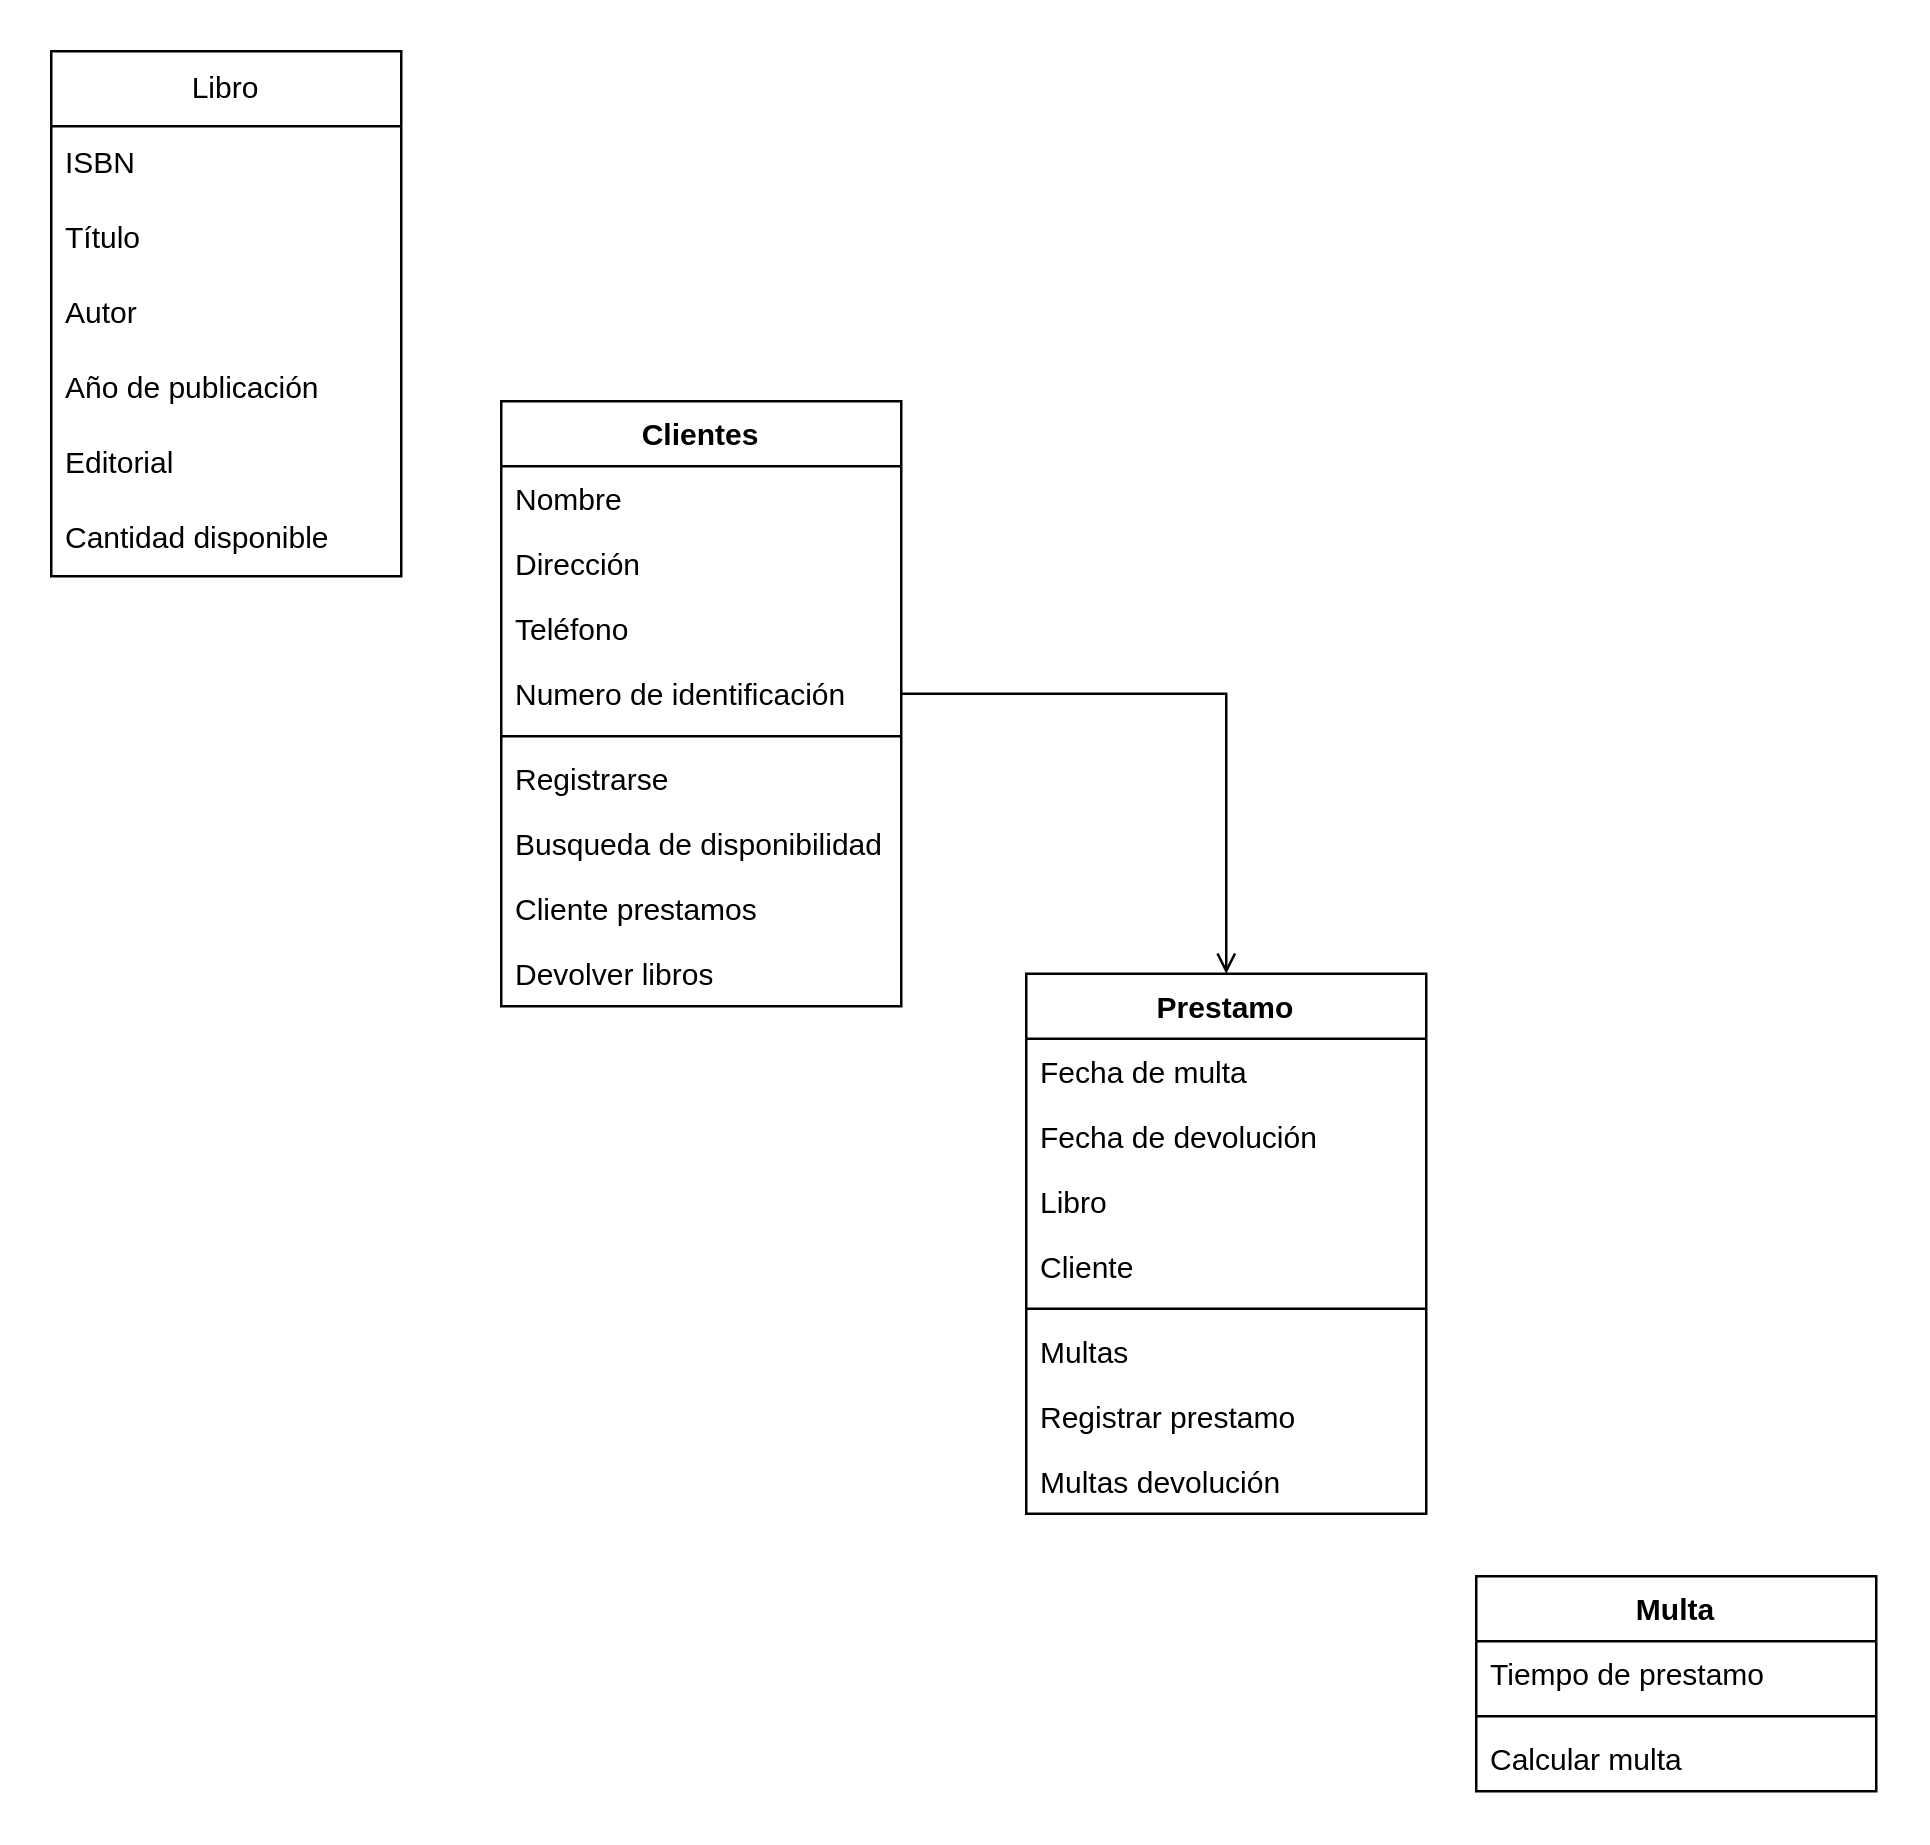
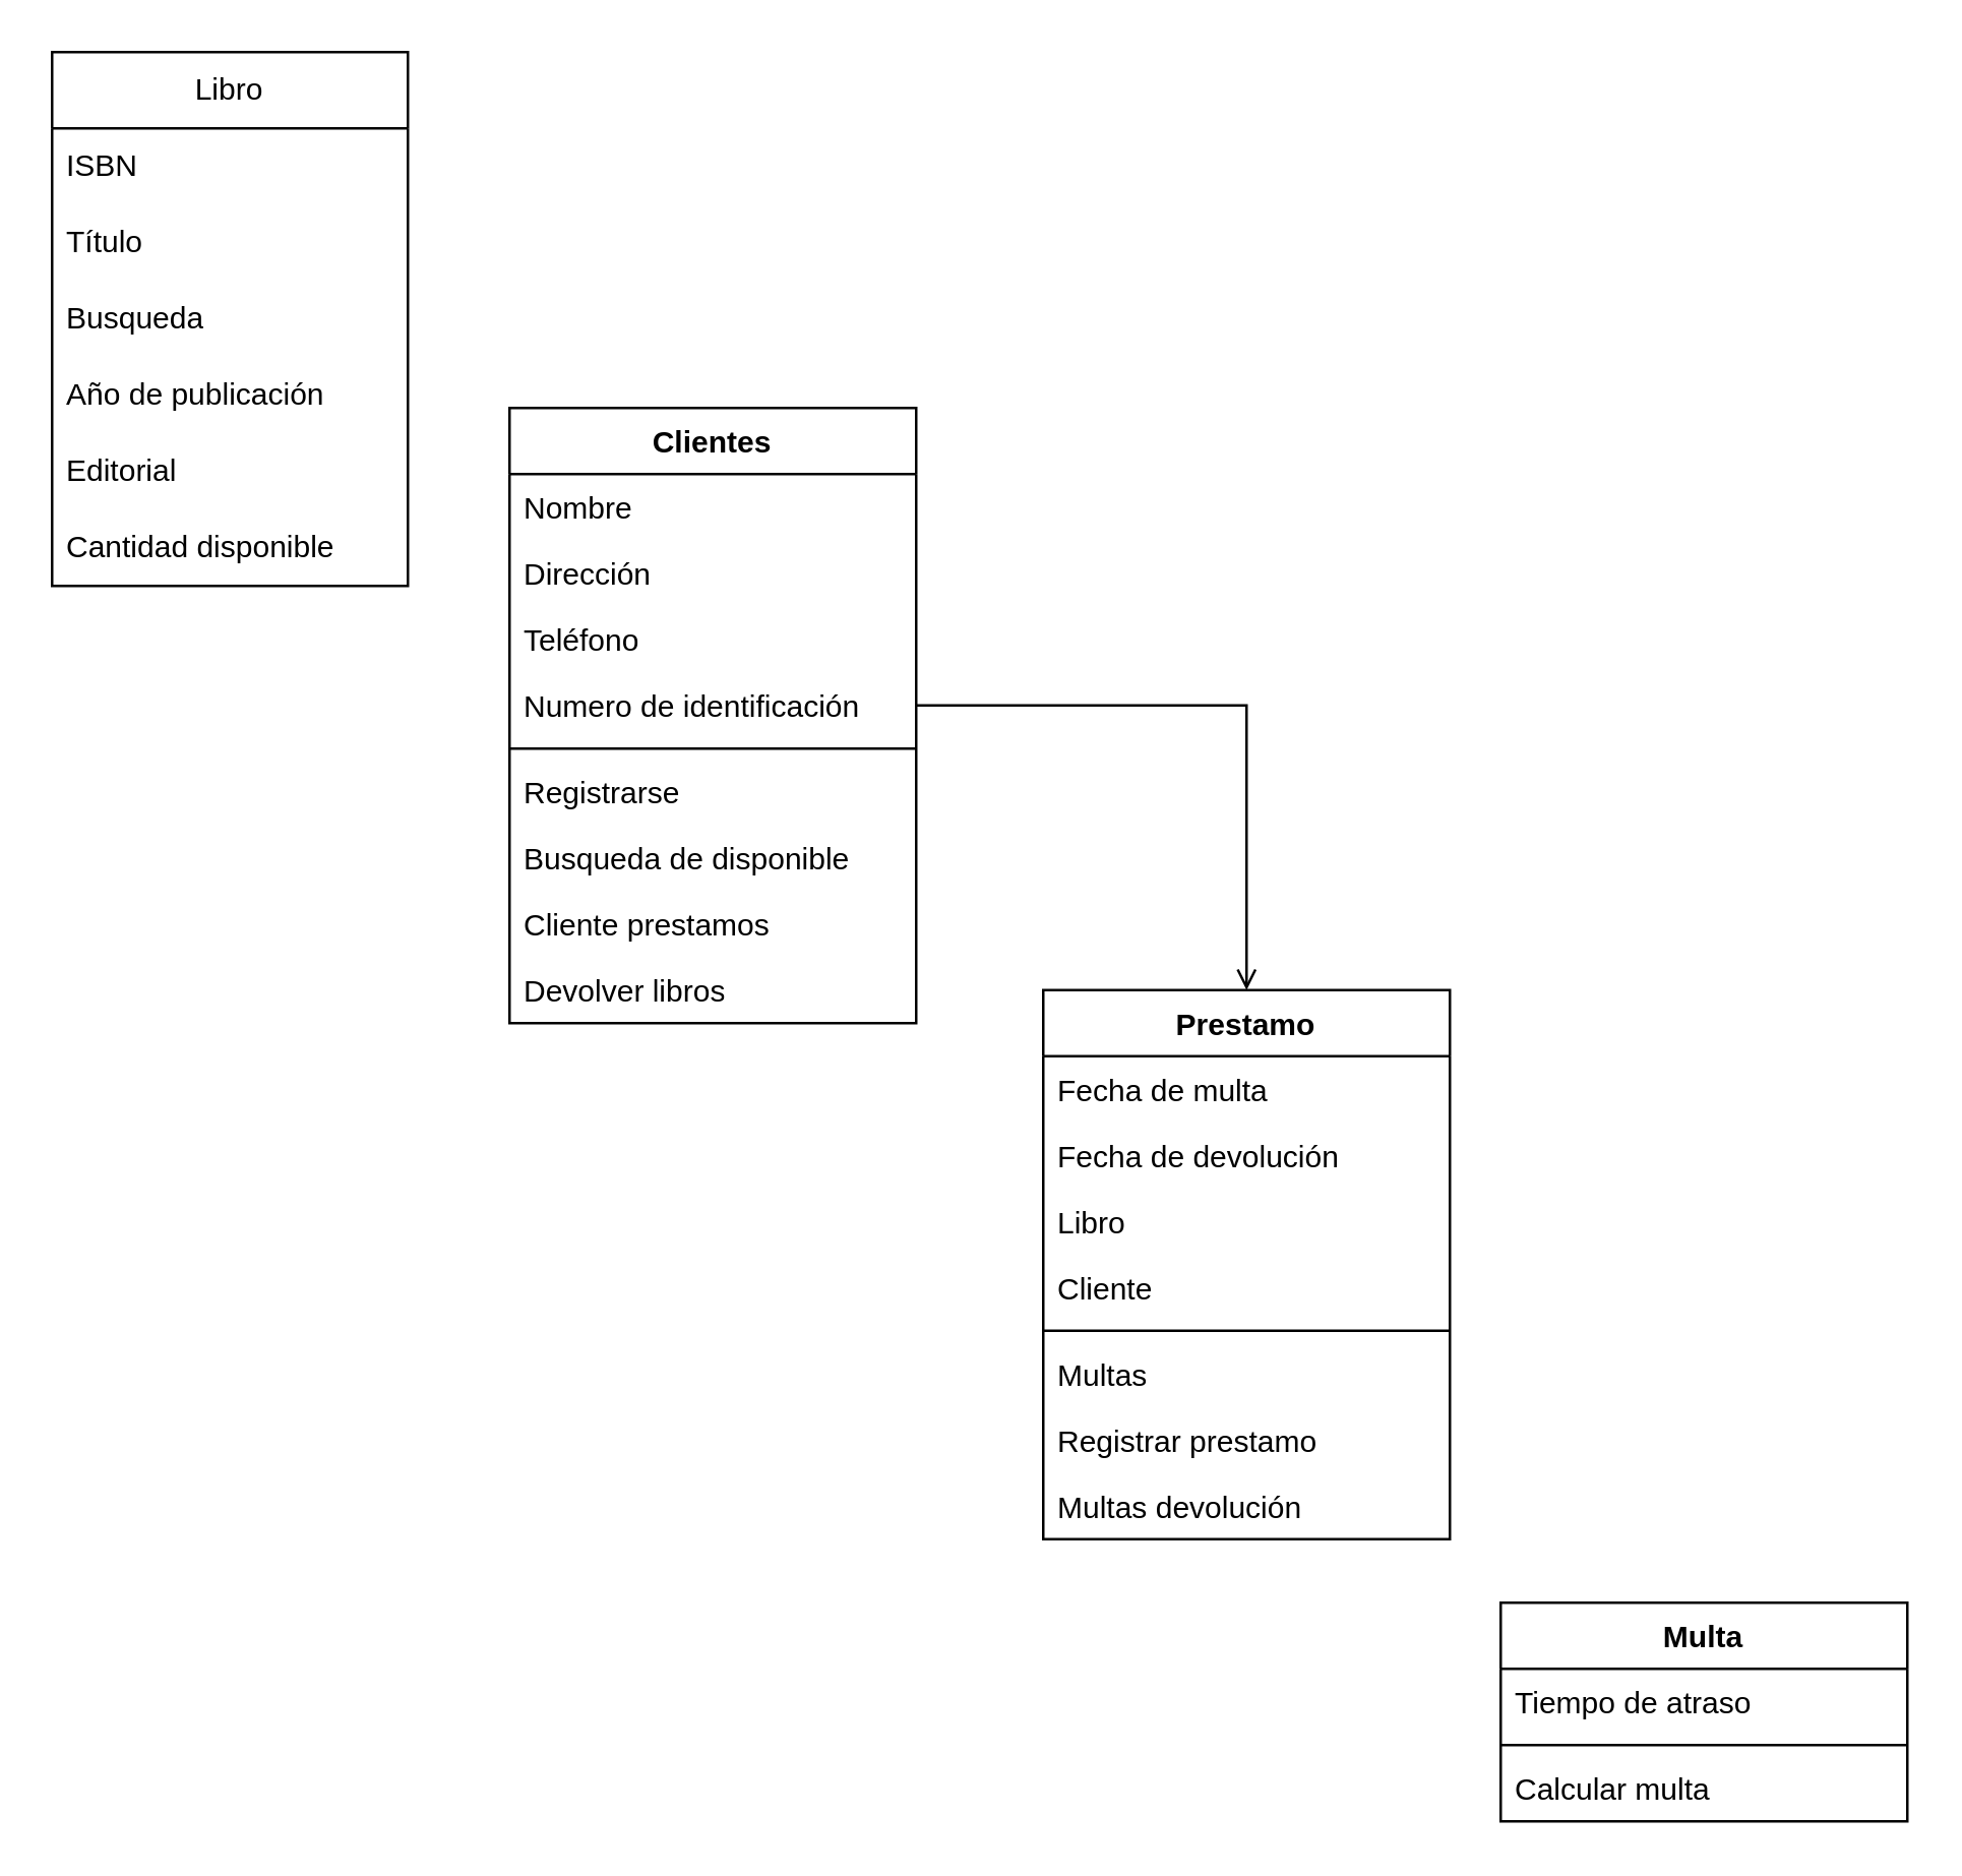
  <mxCell id="0" />
  <mxCell id="1" parent="0" />
  <mxCell id="2" value="Libro" style="swimlane;fontStyle=0;childLayout=stackLayout;horizontal=1;startSize=30;horizontalStack=0;resizeParent=1;resizeParentMax=0;resizeLast=0;collapsible=1;marginBottom=0;whiteSpace=wrap;html=1;" vertex="1" parent="1"><mxGeometry x="20" y="20" width="140" height="210" as="geometry"><mxRectangle x="340" y="250" width="70" height="30" as="alternateBounds" /></mxGeometry></mxCell>
  <mxCell id="3" value="ISBN" style="text;strokeColor=none;fillColor=none;align=left;verticalAlign=middle;spacingLeft=4;spacingRight=4;overflow=hidden;points=[[0,0.5],[1,0.5]];portConstraint=eastwest;rotatable=0;whiteSpace=wrap;html=1;" vertex="1" parent="2"><mxGeometry y="30" width="140" height="30" as="geometry" /></mxCell>
  <mxCell id="4" value="Título" style="text;strokeColor=none;fillColor=none;align=left;verticalAlign=middle;spacingLeft=4;spacingRight=4;overflow=hidden;points=[[0,0.5],[1,0.5]];portConstraint=eastwest;rotatable=0;whiteSpace=wrap;html=1;" vertex="1" parent="2"><mxGeometry y="60" width="140" height="30" as="geometry" /></mxCell>
- <mxCell id="5" value="Autor" style="text;strokeColor=none;fillColor=none;align=left;verticalAlign=middle;spacingLeft=4;spacingRight=4;overflow=hidden;points=[[0,0.5],[1,0.5]];portConstraint=eastwest;rotatable=0;whiteSpace=wrap;html=1;" vertex="1" parent="2"><mxGeometry y="90" width="140" height="30" as="geometry" /></mxCell>
+ <mxCell id="5" value="Busqueda" style="text;strokeColor=none;fillColor=none;align=left;verticalAlign=middle;spacingLeft=4;spacingRight=4;overflow=hidden;points=[[0,0.5],[1,0.5]];portConstraint=eastwest;rotatable=0;whiteSpace=wrap;html=1;" vertex="1" parent="2"><mxGeometry y="90" width="140" height="30" as="geometry" /></mxCell>
  <mxCell id="6" value="Año de publicación" style="text;strokeColor=none;fillColor=none;align=left;verticalAlign=middle;spacingLeft=4;spacingRight=4;overflow=hidden;points=[[0,0.5],[1,0.5]];portConstraint=eastwest;rotatable=0;whiteSpace=wrap;html=1;" vertex="1" parent="2"><mxGeometry y="120" width="140" height="30" as="geometry" /></mxCell>
  <mxCell id="7" value="Editorial" style="text;strokeColor=none;fillColor=none;align=left;verticalAlign=middle;spacingLeft=4;spacingRight=4;overflow=hidden;points=[[0,0.5],[1,0.5]];portConstraint=eastwest;rotatable=0;whiteSpace=wrap;html=1;" vertex="1" parent="2"><mxGeometry y="150" width="140" height="30" as="geometry" /></mxCell>
  <mxCell id="8" value="Cantidad disponible" style="text;strokeColor=none;fillColor=none;align=left;verticalAlign=middle;spacingLeft=4;spacingRight=4;overflow=hidden;points=[[0,0.5],[1,0.5]];portConstraint=eastwest;rotatable=0;whiteSpace=wrap;html=1;" vertex="1" parent="2"><mxGeometry y="180" width="140" height="30" as="geometry" /></mxCell>
  <mxCell id="9" value="Clientes" style="swimlane;fontStyle=1;align=center;verticalAlign=top;childLayout=stackLayout;horizontal=1;startSize=26;horizontalStack=0;resizeParent=1;resizeParentMax=0;resizeLast=0;collapsible=1;marginBottom=0;whiteSpace=wrap;html=1;" vertex="1" parent="1"><mxGeometry x="200" y="160" width="160" height="242" as="geometry" /></mxCell>
  <mxCell id="10" value="Nombre" style="text;strokeColor=none;fillColor=none;align=left;verticalAlign=top;spacingLeft=4;spacingRight=4;overflow=hidden;rotatable=0;points=[[0,0.5],[1,0.5]];portConstraint=eastwest;whiteSpace=wrap;html=1;" vertex="1" parent="9"><mxGeometry y="26" width="160" height="26" as="geometry" /></mxCell>
  <mxCell id="11" value="Dirección" style="text;strokeColor=none;fillColor=none;align=left;verticalAlign=top;spacingLeft=4;spacingRight=4;overflow=hidden;rotatable=0;points=[[0,0.5],[1,0.5]];portConstraint=eastwest;whiteSpace=wrap;html=1;" vertex="1" parent="9"><mxGeometry y="52" width="160" height="26" as="geometry" /></mxCell>
  <mxCell id="12" value="Teléfono" style="text;strokeColor=none;fillColor=none;align=left;verticalAlign=top;spacingLeft=4;spacingRight=4;overflow=hidden;rotatable=0;points=[[0,0.5],[1,0.5]];portConstraint=eastwest;whiteSpace=wrap;html=1;" vertex="1" parent="9"><mxGeometry y="78" width="160" height="26" as="geometry" /></mxCell>
  <mxCell id="13" value="Numero de identificación" style="text;strokeColor=none;fillColor=none;align=left;verticalAlign=top;spacingLeft=4;spacingRight=4;overflow=hidden;rotatable=0;points=[[0,0.5],[1,0.5]];portConstraint=eastwest;whiteSpace=wrap;html=1;" vertex="1" parent="9"><mxGeometry y="104" width="160" height="26" as="geometry" /></mxCell>
  <mxCell id="14" value="" style="line;strokeWidth=1;fillColor=none;align=left;verticalAlign=middle;spacingTop=-1;spacingLeft=3;spacingRight=3;rotatable=0;labelPosition=right;points=[];portConstraint=eastwest;strokeColor=inherit;" vertex="1" parent="9"><mxGeometry y="130" width="160" height="8" as="geometry" /></mxCell>
  <mxCell id="15" value="Registrarse" style="text;strokeColor=none;fillColor=none;align=left;verticalAlign=top;spacingLeft=4;spacingRight=4;overflow=hidden;rotatable=0;points=[[0,0.5],[1,0.5]];portConstraint=eastwest;whiteSpace=wrap;html=1;" vertex="1" parent="9"><mxGeometry y="138" width="160" height="26" as="geometry" /></mxCell>
- <mxCell id="16" value="Busqueda de&amp;nbsp;disponibilidad" style="text;strokeColor=none;fillColor=none;align=left;verticalAlign=top;spacingLeft=4;spacingRight=4;overflow=hidden;rotatable=0;points=[[0,0.5],[1,0.5]];portConstraint=eastwest;whiteSpace=wrap;html=1;" vertex="1" parent="9"><mxGeometry y="164" width="160" height="26" as="geometry" /></mxCell>
+ <mxCell id="16" value="Busqueda de&amp;nbsp;disponible" style="text;strokeColor=none;fillColor=none;align=left;verticalAlign=top;spacingLeft=4;spacingRight=4;overflow=hidden;rotatable=0;points=[[0,0.5],[1,0.5]];portConstraint=eastwest;whiteSpace=wrap;html=1;" vertex="1" parent="9"><mxGeometry y="164" width="160" height="26" as="geometry" /></mxCell>
  <mxCell id="17" value="Cliente prestamos" style="text;strokeColor=none;fillColor=none;align=left;verticalAlign=top;spacingLeft=4;spacingRight=4;overflow=hidden;rotatable=0;points=[[0,0.5],[1,0.5]];portConstraint=eastwest;whiteSpace=wrap;html=1;" vertex="1" parent="9"><mxGeometry y="190" width="160" height="26" as="geometry" /></mxCell>
  <mxCell id="18" value="Devolver libros" style="text;strokeColor=none;fillColor=none;align=left;verticalAlign=top;spacingLeft=4;spacingRight=4;overflow=hidden;rotatable=0;points=[[0,0.5],[1,0.5]];portConstraint=eastwest;whiteSpace=wrap;html=1;" vertex="1" parent="9"><mxGeometry y="216" width="160" height="26" as="geometry" /></mxCell>
  <mxCell id="19" value="Prestamo" style="swimlane;fontStyle=1;align=center;verticalAlign=top;childLayout=stackLayout;horizontal=1;startSize=26;horizontalStack=0;resizeParent=1;resizeParentMax=0;resizeLast=0;collapsible=1;marginBottom=0;whiteSpace=wrap;html=1;" vertex="1" parent="1"><mxGeometry x="410" y="389" width="160" height="216" as="geometry" /></mxCell>
  <mxCell id="20" value="Fecha de multa" style="text;strokeColor=none;fillColor=none;align=left;verticalAlign=top;spacingLeft=4;spacingRight=4;overflow=hidden;rotatable=0;points=[[0,0.5],[1,0.5]];portConstraint=eastwest;whiteSpace=wrap;html=1;" vertex="1" parent="19"><mxGeometry y="26" width="160" height="26" as="geometry" /></mxCell>
  <mxCell id="21" value="Fecha de devolución" style="text;strokeColor=none;fillColor=none;align=left;verticalAlign=top;spacingLeft=4;spacingRight=4;overflow=hidden;rotatable=0;points=[[0,0.5],[1,0.5]];portConstraint=eastwest;whiteSpace=wrap;html=1;" vertex="1" parent="19"><mxGeometry y="52" width="160" height="26" as="geometry" /></mxCell>
  <mxCell id="22" value="Libro" style="text;strokeColor=none;fillColor=none;align=left;verticalAlign=top;spacingLeft=4;spacingRight=4;overflow=hidden;rotatable=0;points=[[0,0.5],[1,0.5]];portConstraint=eastwest;whiteSpace=wrap;html=1;" vertex="1" parent="19"><mxGeometry y="78" width="160" height="26" as="geometry" /></mxCell>
  <mxCell id="23" value="Cliente" style="text;strokeColor=none;fillColor=none;align=left;verticalAlign=top;spacingLeft=4;spacingRight=4;overflow=hidden;rotatable=0;points=[[0,0.5],[1,0.5]];portConstraint=eastwest;whiteSpace=wrap;html=1;" vertex="1" parent="19"><mxGeometry y="104" width="160" height="26" as="geometry" /></mxCell>
  <mxCell id="24" value="" style="line;strokeWidth=1;fillColor=none;align=left;verticalAlign=middle;spacingTop=-1;spacingLeft=3;spacingRight=3;rotatable=0;labelPosition=right;points=[];portConstraint=eastwest;strokeColor=inherit;" vertex="1" parent="19"><mxGeometry y="130" width="160" height="8" as="geometry" /></mxCell>
  <mxCell id="25" value="Multas" style="text;strokeColor=none;fillColor=none;align=left;verticalAlign=top;spacingLeft=4;spacingRight=4;overflow=hidden;rotatable=0;points=[[0,0.5],[1,0.5]];portConstraint=eastwest;whiteSpace=wrap;html=1;" vertex="1" parent="19"><mxGeometry y="138" width="160" height="26" as="geometry" /></mxCell>
  <mxCell id="26" value="Registrar prestamo" style="text;strokeColor=none;fillColor=none;align=left;verticalAlign=top;spacingLeft=4;spacingRight=4;overflow=hidden;rotatable=0;points=[[0,0.5],[1,0.5]];portConstraint=eastwest;whiteSpace=wrap;html=1;" vertex="1" parent="19"><mxGeometry y="164" width="160" height="26" as="geometry" /></mxCell>
  <mxCell id="27" value="Multas devolución" style="text;strokeColor=none;fillColor=none;align=left;verticalAlign=top;spacingLeft=4;spacingRight=4;overflow=hidden;rotatable=0;points=[[0,0.5],[1,0.5]];portConstraint=eastwest;whiteSpace=wrap;html=1;" vertex="1" parent="19"><mxGeometry y="190" width="160" height="26" as="geometry" /></mxCell>
  <mxCell id="28" style="edgeStyle=orthogonalEdgeStyle;rounded=0;orthogonalLoop=1;jettySize=auto;html=1;entryX=0.5;entryY=0;entryDx=0;entryDy=0;endArrow=open;" edge="1" parent="1" source="13" target="19"><mxGeometry relative="1" as="geometry" /></mxCell>
  <mxCell id="29" value="Multa" style="swimlane;fontStyle=1;align=center;verticalAlign=top;childLayout=stackLayout;horizontal=1;startSize=26;horizontalStack=0;resizeParent=1;resizeParentMax=0;resizeLast=0;collapsible=1;marginBottom=0;whiteSpace=wrap;html=1;" vertex="1" parent="1"><mxGeometry x="590" y="630" width="160" height="86" as="geometry" /></mxCell>
- <mxCell id="30" value="Tiempo de prestamo" style="text;strokeColor=none;fillColor=none;align=left;verticalAlign=top;spacingLeft=4;spacingRight=4;overflow=hidden;rotatable=0;points=[[0,0.5],[1,0.5]];portConstraint=eastwest;whiteSpace=wrap;html=1;" vertex="1" parent="29"><mxGeometry y="26" width="160" height="26" as="geometry" /></mxCell>
+ <mxCell id="30" value="Tiempo de atraso" style="text;strokeColor=none;fillColor=none;align=left;verticalAlign=top;spacingLeft=4;spacingRight=4;overflow=hidden;rotatable=0;points=[[0,0.5],[1,0.5]];portConstraint=eastwest;whiteSpace=wrap;html=1;" vertex="1" parent="29"><mxGeometry y="26" width="160" height="26" as="geometry" /></mxCell>
  <mxCell id="31" value="" style="line;strokeWidth=1;fillColor=none;align=left;verticalAlign=middle;spacingTop=-1;spacingLeft=3;spacingRight=3;rotatable=0;labelPosition=right;points=[];portConstraint=eastwest;strokeColor=inherit;" vertex="1" parent="29"><mxGeometry y="52" width="160" height="8" as="geometry" /></mxCell>
  <mxCell id="32" value="Calcular multa" style="text;strokeColor=none;fillColor=none;align=left;verticalAlign=top;spacingLeft=4;spacingRight=4;overflow=hidden;rotatable=0;points=[[0,0.5],[1,0.5]];portConstraint=eastwest;whiteSpace=wrap;html=1;" vertex="1" parent="29"><mxGeometry y="60" width="160" height="26" as="geometry" /></mxCell>
